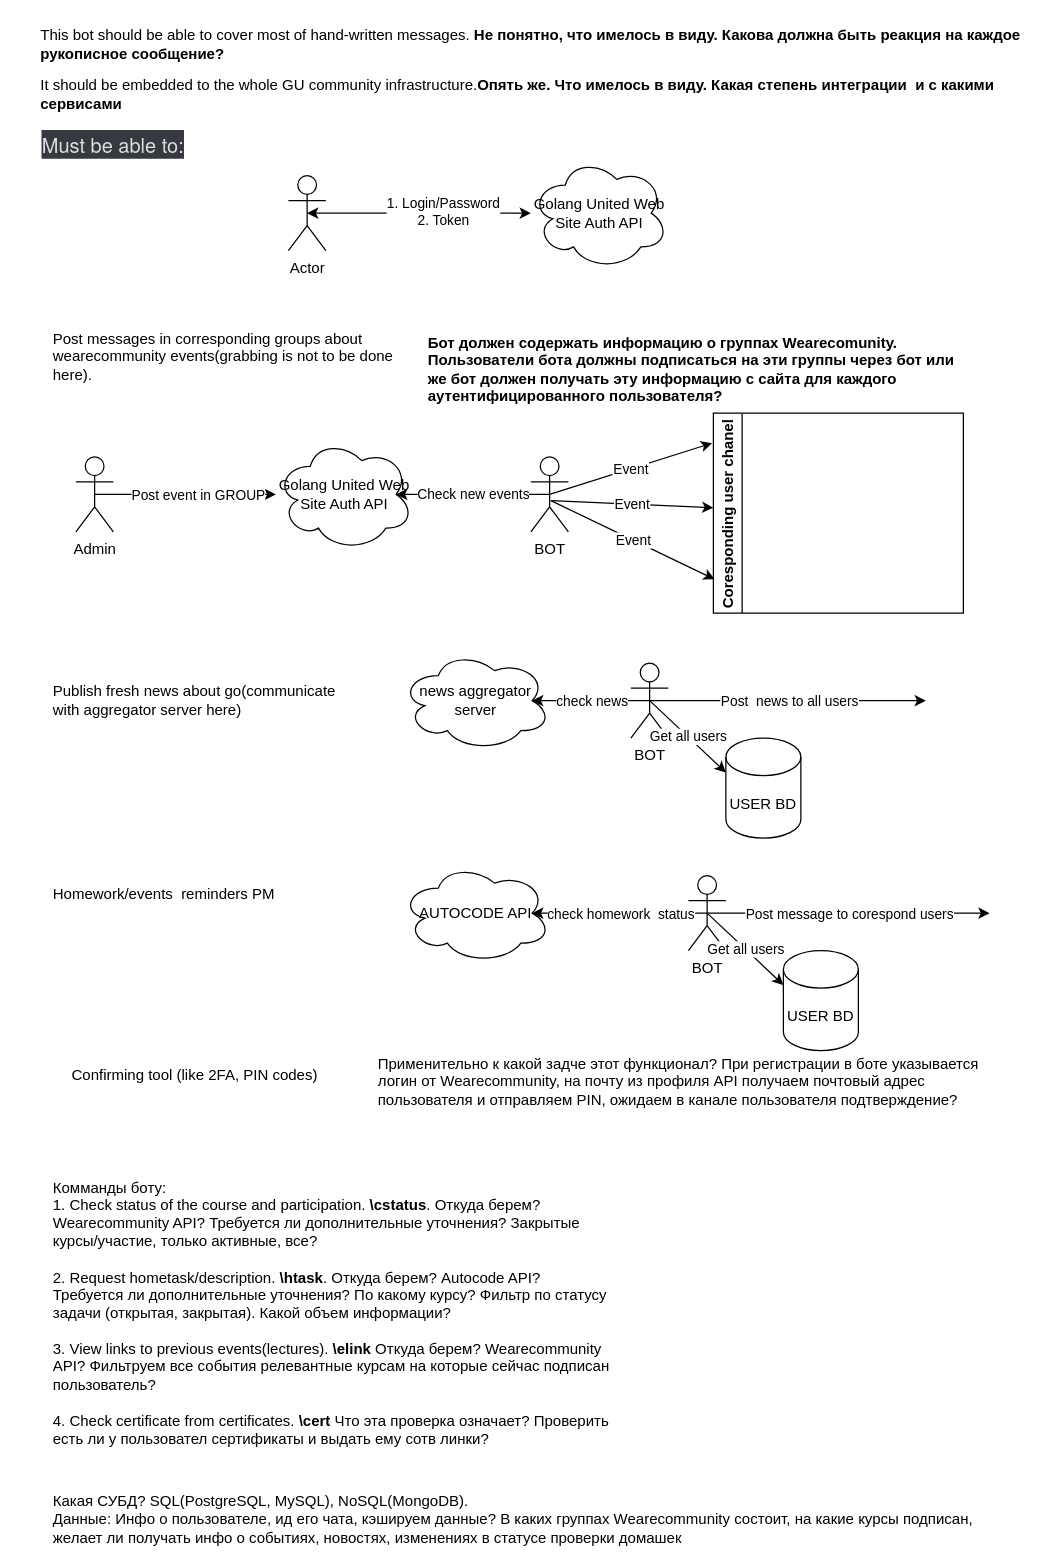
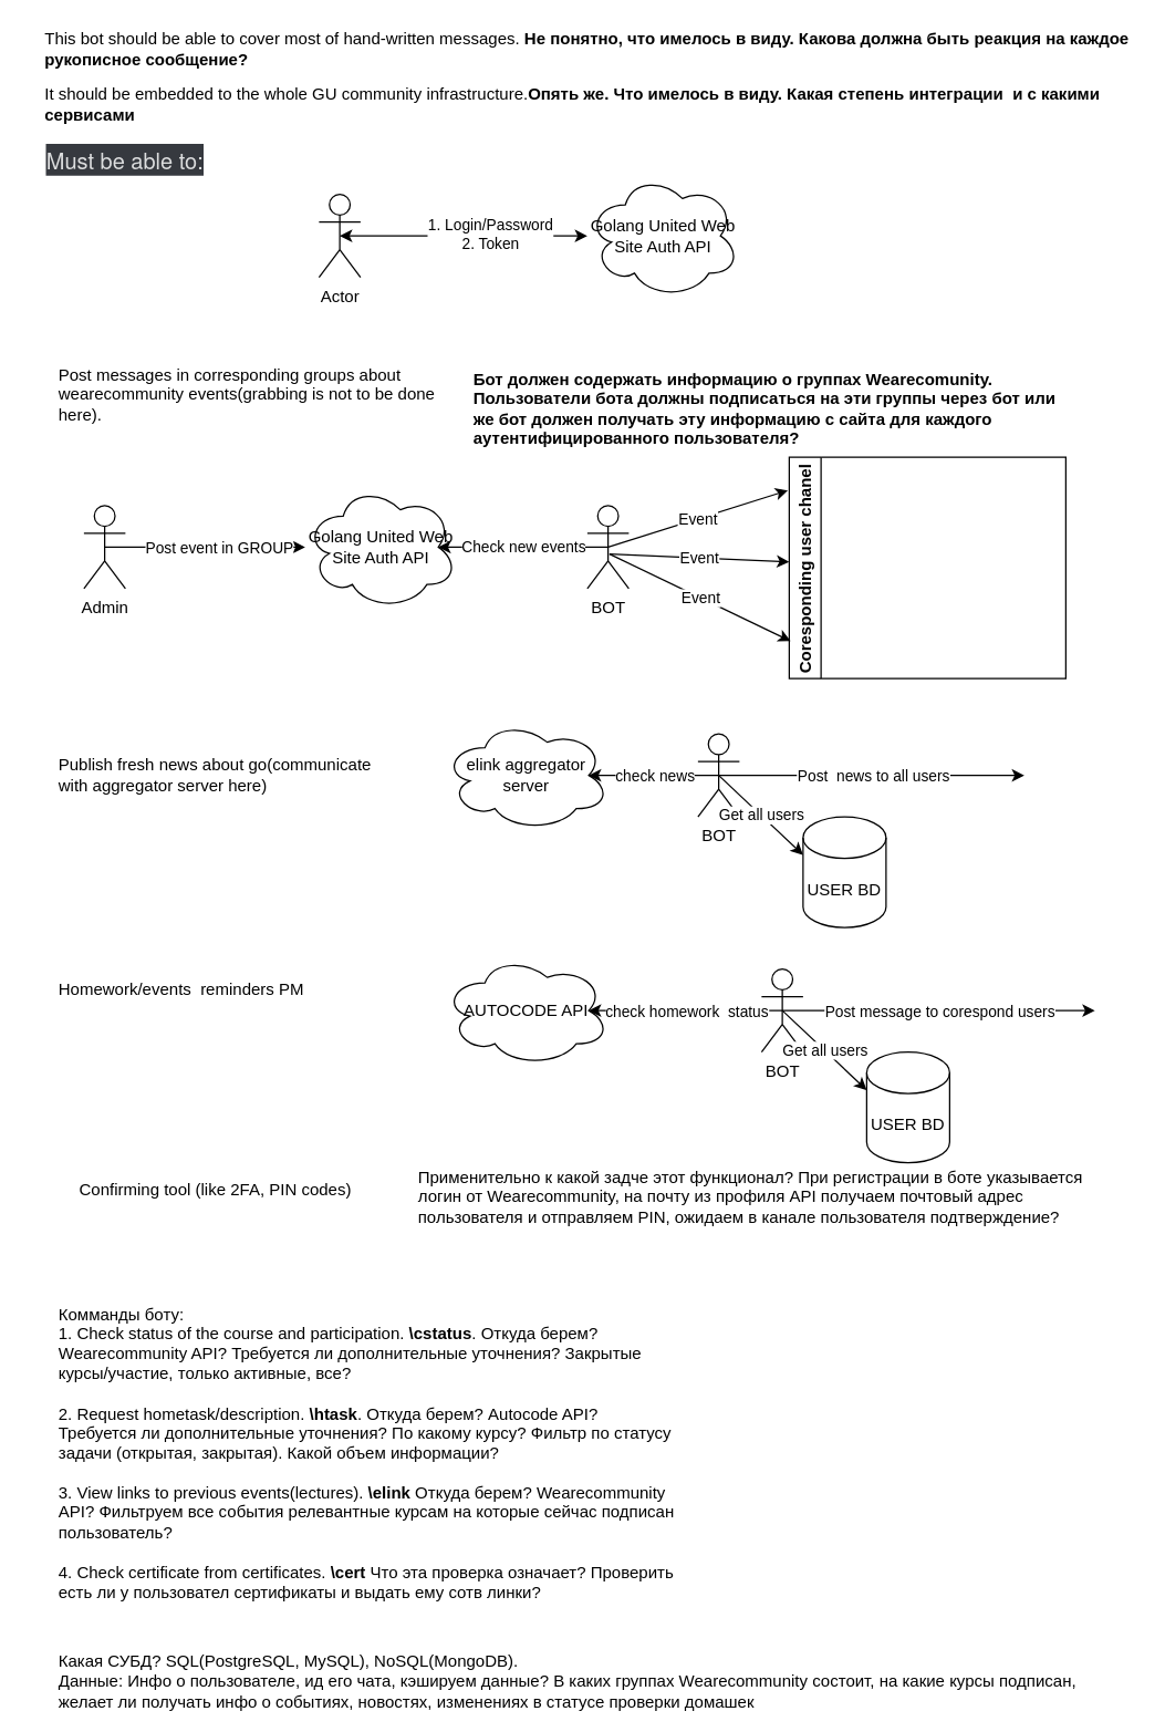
  <mxCell id="0" />
  <mxCell id="1" parent="0" />
  <mxCell id="2" value="This bot should be able to cover most of hand-written messages. &lt;b&gt;Не понятно, что имелось в виду. Какова должна быть реакция на каждое рукописное сообщение?&lt;/b&gt;" style="text;html=1;strokeColor=none;fillColor=none;align=left;verticalAlign=middle;whiteSpace=wrap;rounded=0;" vertex="1" parent="1"><mxGeometry x="30" y="20" width="790" height="30" as="geometry" /></mxCell>
  <mxCell id="3" value="It should be embedded to the whole GU community infrastructure.&lt;b&gt;Опять же. Что имелось в виду. Какая степень интеграции&amp;nbsp; и с какими сервисами&lt;/b&gt;" style="text;html=1;strokeColor=none;fillColor=none;align=left;verticalAlign=middle;whiteSpace=wrap;rounded=0;" vertex="1" parent="1"><mxGeometry x="30" y="60" width="790" height="30" as="geometry" /></mxCell>
  <mxCell id="4" value="&lt;span style=&quot;color: rgb(220, 221, 222); font-family: Whitney, &amp;quot;Helvetica Neue&amp;quot;, Helvetica, Arial, sans-serif; font-size: 16px; text-align: left; background-color: rgb(54, 57, 63);&quot;&gt;Must be able to:&lt;/span&gt;" style="text;html=1;strokeColor=none;fillColor=none;align=center;verticalAlign=middle;whiteSpace=wrap;rounded=0;" vertex="1" parent="1"><mxGeometry x="20" y="100" width="140" height="30" as="geometry" /></mxCell>
  <mxCell id="5" value="Golang United Web Site Auth API" style="ellipse;shape=cloud;whiteSpace=wrap;html=1;" vertex="1" parent="1"><mxGeometry x="424" y="125" width="110" height="90" as="geometry" /></mxCell>
  <mxCell id="6" value="Actor" style="shape=umlActor;verticalLabelPosition=bottom;verticalAlign=top;html=1;outlineConnect=0;" vertex="1" parent="1"><mxGeometry x="230" y="140" width="30" height="60" as="geometry" /></mxCell>
  <mxCell id="7" value="" style="endArrow=classic;startArrow=classic;html=1;rounded=0;exitX=0.5;exitY=0.5;exitDx=0;exitDy=0;exitPerimeter=0;" edge="1" parent="1" source="6" target="5"><mxGeometry width="50" height="50" relative="1" as="geometry"><mxPoint x="340" y="200" as="sourcePoint" /><mxPoint x="390" y="150" as="targetPoint" /></mxGeometry></mxCell>
  <mxCell id="8" value="1. Login/Password&lt;br&gt;2. Token" style="edgeLabel;html=1;align=center;verticalAlign=middle;resizable=0;points=[];" vertex="1" connectable="0" parent="7"><mxGeometry x="0.207" y="2" relative="1" as="geometry"><mxPoint as="offset" /></mxGeometry></mxCell>
  <mxCell id="9" value="Post messages in corresponding groups about wearecommunity events(grabbing is not to be done here)." style="text;html=1;strokeColor=none;fillColor=none;align=left;verticalAlign=middle;whiteSpace=wrap;rounded=0;" vertex="1" parent="1"><mxGeometry x="40" y="270" width="300" height="30" as="geometry" /></mxCell>
  <mxCell id="10" value="Бот должен содержать информацию о группах Wearecomunity. Пользователи бота должны подписаться на эти группы через бот или же бот должен получать эту информацию с сайта для каждого аутентифицированного пользователя?" style="text;html=1;strokeColor=none;fillColor=none;align=left;verticalAlign=middle;whiteSpace=wrap;rounded=0;fontStyle=1" vertex="1" parent="1"><mxGeometry x="340" y="260" width="440" height="70" as="geometry" /></mxCell>
  <mxCell id="11" value="Golang United Web Site Auth API" style="ellipse;shape=cloud;whiteSpace=wrap;html=1;" vertex="1" parent="1"><mxGeometry x="220" y="350" width="110" height="90" as="geometry" /></mxCell>
  <mxCell id="12" value="Admin" style="shape=umlActor;verticalLabelPosition=bottom;verticalAlign=top;html=1;outlineConnect=0;" vertex="1" parent="1"><mxGeometry x="60" y="365" width="30" height="60" as="geometry" /></mxCell>
  <mxCell id="13" value="" style="endArrow=classic;html=1;rounded=0;exitX=0.5;exitY=0.5;exitDx=0;exitDy=0;exitPerimeter=0;" edge="1" parent="1" source="12" target="11"><mxGeometry width="50" height="50" relative="1" as="geometry"><mxPoint x="340" y="320" as="sourcePoint" /><mxPoint x="390" y="270" as="targetPoint" /></mxGeometry></mxCell>
  <mxCell id="14" value="Post event in GROUP" style="edgeLabel;html=1;align=center;verticalAlign=middle;resizable=0;points=[];" vertex="1" connectable="0" parent="13"><mxGeometry x="0.131" relative="1" as="geometry"><mxPoint as="offset" /></mxGeometry></mxCell>
  <mxCell id="15" value="BOT" style="shape=umlActor;verticalLabelPosition=bottom;verticalAlign=top;html=1;outlineConnect=0;" vertex="1" parent="1"><mxGeometry x="424" y="365" width="30" height="60" as="geometry" /></mxCell>
  <mxCell id="16" value="Check new events" style="endArrow=classic;html=1;rounded=0;entryX=0.875;entryY=0.5;entryDx=0;entryDy=0;entryPerimeter=0;exitX=0.5;exitY=0.5;exitDx=0;exitDy=0;exitPerimeter=0;" edge="1" parent="1" source="15" target="11"><mxGeometry width="50" height="50" relative="1" as="geometry"><mxPoint x="340" y="350" as="sourcePoint" /><mxPoint x="390" y="300" as="targetPoint" /></mxGeometry></mxCell>
  <mxCell id="17" value="Coresponding user chanel" style="swimlane;horizontal=0;" vertex="1" parent="1"><mxGeometry x="570" y="330" width="200" height="160" as="geometry" /></mxCell>
  <mxCell id="18" value="Event" style="endArrow=classic;html=1;rounded=0;exitX=0.5;exitY=0.5;exitDx=0;exitDy=0;exitPerimeter=0;entryX=-0.005;entryY=0.15;entryDx=0;entryDy=0;entryPerimeter=0;" edge="1" parent="1" source="15" target="17"><mxGeometry relative="1" as="geometry"><mxPoint x="320" y="330" as="sourcePoint" /><mxPoint x="420" y="330" as="targetPoint" /></mxGeometry></mxCell>
  <mxCell id="19" value="Event" style="edgeLabel;resizable=0;html=1;align=center;verticalAlign=middle;" connectable="0" vertex="1" parent="18"><mxGeometry relative="1" as="geometry" /></mxCell>
  <mxCell id="20" value="" style="endArrow=classic;html=1;rounded=0;" edge="1" parent="1" target="17"><mxGeometry relative="1" as="geometry"><mxPoint x="440" y="400" as="sourcePoint" /><mxPoint x="579" y="364" as="targetPoint" /></mxGeometry></mxCell>
  <mxCell id="21" value="Event" style="edgeLabel;resizable=0;html=1;align=center;verticalAlign=middle;" connectable="0" vertex="1" parent="20"><mxGeometry relative="1" as="geometry" /></mxCell>
  <mxCell id="22" value="" style="endArrow=classic;html=1;rounded=0;entryX=0.005;entryY=0.831;entryDx=0;entryDy=0;entryPerimeter=0;" edge="1" parent="1" target="17"><mxGeometry relative="1" as="geometry"><mxPoint x="440" y="400" as="sourcePoint" /><mxPoint x="580" y="415.652" as="targetPoint" /></mxGeometry></mxCell>
  <mxCell id="23" value="Event" style="edgeLabel;resizable=0;html=1;align=center;verticalAlign=middle;" connectable="0" vertex="1" parent="22"><mxGeometry relative="1" as="geometry" /></mxCell>
  <mxCell id="24" value="Publish fresh news about go(communicate with aggregator server here)" style="text;html=1;strokeColor=none;fillColor=none;align=left;verticalAlign=middle;whiteSpace=wrap;rounded=0;" vertex="1" parent="1"><mxGeometry x="40" y="545" width="230" height="30" as="geometry" /></mxCell>
- <mxCell id="25" value="news aggregator server" style="ellipse;shape=cloud;whiteSpace=wrap;html=1;" vertex="1" parent="1"><mxGeometry x="320" y="520" width="120" height="80" as="geometry" /></mxCell>
+ <mxCell id="25" value="elink aggregator server" style="ellipse;shape=cloud;whiteSpace=wrap;html=1;" vertex="1" parent="1"><mxGeometry x="320" y="520" width="120" height="80" as="geometry" /></mxCell>
  <mxCell id="26" value="BOT" style="shape=umlActor;verticalLabelPosition=bottom;verticalAlign=top;html=1;outlineConnect=0;" vertex="1" parent="1"><mxGeometry x="504" y="530" width="30" height="60" as="geometry" /></mxCell>
  <mxCell id="27" value="" style="endArrow=classic;html=1;rounded=0;entryX=0.875;entryY=0.5;entryDx=0;entryDy=0;entryPerimeter=0;exitX=0.5;exitY=0.5;exitDx=0;exitDy=0;exitPerimeter=0;" edge="1" parent="1" source="26" target="25"><mxGeometry relative="1" as="geometry"><mxPoint x="340" y="470" as="sourcePoint" /><mxPoint x="440" y="470" as="targetPoint" /></mxGeometry></mxCell>
  <mxCell id="28" value="check news" style="edgeLabel;resizable=0;html=1;align=center;verticalAlign=middle;" connectable="0" vertex="1" parent="27"><mxGeometry relative="1" as="geometry" /></mxCell>
  <mxCell id="29" value="USER BD" style="shape=cylinder3;whiteSpace=wrap;html=1;boundedLbl=1;backgroundOutline=1;size=15;" vertex="1" parent="1"><mxGeometry x="580" y="590" width="60" height="80" as="geometry" /></mxCell>
  <mxCell id="30" value="" style="endArrow=classic;html=1;rounded=0;entryX=0;entryY=0;entryDx=0;entryDy=27.5;entryPerimeter=0;exitX=0.5;exitY=0.5;exitDx=0;exitDy=0;exitPerimeter=0;" edge="1" parent="1" source="26" target="29"><mxGeometry relative="1" as="geometry"><mxPoint x="340" y="470" as="sourcePoint" /><mxPoint x="440" y="470" as="targetPoint" /></mxGeometry></mxCell>
  <mxCell id="31" value="Get all users" style="edgeLabel;resizable=0;html=1;align=center;verticalAlign=middle;" connectable="0" vertex="1" parent="30"><mxGeometry relative="1" as="geometry" /></mxCell>
  <mxCell id="32" value="" style="endArrow=classic;html=1;rounded=0;exitX=0.5;exitY=0.5;exitDx=0;exitDy=0;exitPerimeter=0;" edge="1" parent="1" source="26"><mxGeometry relative="1" as="geometry"><mxPoint x="340" y="470" as="sourcePoint" /><mxPoint x="740" y="560" as="targetPoint" /></mxGeometry></mxCell>
  <mxCell id="33" value="Post&amp;nbsp; news to all users" style="edgeLabel;resizable=0;html=1;align=center;verticalAlign=middle;" connectable="0" vertex="1" parent="32"><mxGeometry relative="1" as="geometry" /></mxCell>
  <mxCell id="34" value="Homework/events&amp;nbsp; reminders PM" style="text;html=1;strokeColor=none;fillColor=none;align=left;verticalAlign=middle;whiteSpace=wrap;rounded=0;" vertex="1" parent="1"><mxGeometry x="40" y="700" width="190" height="30" as="geometry" /></mxCell>
  <mxCell id="35" value="AUTOCODE API" style="ellipse;shape=cloud;whiteSpace=wrap;html=1;" vertex="1" parent="1"><mxGeometry x="320" y="690" width="120" height="80" as="geometry" /></mxCell>
  <mxCell id="36" value="BOT" style="shape=umlActor;verticalLabelPosition=bottom;verticalAlign=top;html=1;outlineConnect=0;" vertex="1" parent="1"><mxGeometry x="550" y="700" width="30" height="60" as="geometry" /></mxCell>
  <mxCell id="37" value="USER BD" style="shape=cylinder3;whiteSpace=wrap;html=1;boundedLbl=1;backgroundOutline=1;size=15;" vertex="1" parent="1"><mxGeometry x="626" y="760" width="60" height="80" as="geometry" /></mxCell>
  <mxCell id="38" value="" style="endArrow=classic;html=1;rounded=0;entryX=0;entryY=0;entryDx=0;entryDy=27.5;entryPerimeter=0;exitX=0.5;exitY=0.5;exitDx=0;exitDy=0;exitPerimeter=0;" edge="1" parent="1" source="36" target="37"><mxGeometry relative="1" as="geometry"><mxPoint x="386" y="640" as="sourcePoint" /><mxPoint x="486" y="640" as="targetPoint" /></mxGeometry></mxCell>
  <mxCell id="39" value="Get all users" style="edgeLabel;resizable=0;html=1;align=center;verticalAlign=middle;" connectable="0" vertex="1" parent="38"><mxGeometry relative="1" as="geometry" /></mxCell>
  <mxCell id="40" value="" style="endArrow=classic;html=1;rounded=0;entryX=0.875;entryY=0.5;entryDx=0;entryDy=0;entryPerimeter=0;exitX=0.5;exitY=0.5;exitDx=0;exitDy=0;exitPerimeter=0;" edge="1" parent="1" source="36" target="35"><mxGeometry relative="1" as="geometry"><mxPoint x="532" y="740" as="sourcePoint" /><mxPoint x="438" y="740" as="targetPoint" /></mxGeometry></mxCell>
  <mxCell id="41" value="check homework&amp;nbsp; status" style="edgeLabel;resizable=0;html=1;align=center;verticalAlign=middle;" connectable="0" vertex="1" parent="40"><mxGeometry relative="1" as="geometry" /></mxCell>
  <mxCell id="42" value="" style="endArrow=classic;html=1;rounded=0;" edge="1" parent="1"><mxGeometry relative="1" as="geometry"><mxPoint x="565" y="730" as="sourcePoint" /><mxPoint x="791" y="730" as="targetPoint" /></mxGeometry></mxCell>
  <mxCell id="43" value="Post message to corespond users" style="edgeLabel;resizable=0;html=1;align=center;verticalAlign=middle;" connectable="0" vertex="1" parent="42"><mxGeometry relative="1" as="geometry" /></mxCell>
  <mxCell id="44" value="Confirming tool (like 2FA, PIN codes)" style="text;html=1;strokeColor=none;fillColor=none;align=left;verticalAlign=middle;whiteSpace=wrap;rounded=0;" vertex="1" parent="1"><mxGeometry x="55" y="845" width="210" height="30" as="geometry" /></mxCell>
  <mxCell id="45" value="Применительно к какой задче этот функционал? При регистрации в боте указывается логин от Wearecommunity, на почту из профиля API получаем почтовый адрес пользователя и отправляем PIN, ожидаем в канале пользователя подтверждение?" style="text;html=1;strokeColor=none;fillColor=none;align=left;verticalAlign=middle;whiteSpace=wrap;rounded=0;" vertex="1" parent="1"><mxGeometry x="300" y="850" width="510" height="30" as="geometry" /></mxCell>
  <mxCell id="46" value="Комманды боту:&lt;br&gt;1.&amp;nbsp;Check status of the course and participation. &lt;b&gt;\cstatus&lt;/b&gt;. Откуда берем? Wearecommunity API? Требуется ли дополнительные уточнения? Закрытые курсы/участие, только активные, все?&lt;br&gt;&lt;br&gt;2.&amp;nbsp;Request hometask/description. &lt;b&gt;\htask&lt;/b&gt;. Откуда берем? Autocode API? Требуется ли дополнительные уточнения? По какому курсу? Фильтр по статусу задачи (открытая, закрытая). Какой объем информации?&lt;br&gt;&lt;br&gt;3.&amp;nbsp;View links to previous events(lectures). &lt;b&gt;\elink&amp;nbsp;&lt;/b&gt;Откуда берем? Wearecommunity API? Фильтруем все события релевантные курсам на которые сейчас подписан пользователь?&lt;br&gt;&lt;br&gt;4.&amp;nbsp;Check certificate from certificates. &lt;b&gt;\cert&amp;nbsp;&lt;/b&gt;Что эта проверка означает? Проверить есть ли у пользовател сертификаты и выдать ему сотв линки?" style="text;html=1;strokeColor=none;fillColor=none;align=left;verticalAlign=middle;whiteSpace=wrap;rounded=0;" vertex="1" parent="1"><mxGeometry x="40" y="920" width="450" height="260" as="geometry" /></mxCell>
  <mxCell id="47" value="Какая СУБД? SQL(PostgreSQL, MySQL), NoSQL(MongoDB).&lt;br&gt;Данные: Инфо о пользователе, ид его чата, кэшируем данные? В каких группах Wearecommunity состоит, на какие курсы подписан, желает ли получать инфо о событиях, новостях, изменениях в статусе проверки домашек" style="text;html=1;strokeColor=none;fillColor=none;align=left;verticalAlign=middle;whiteSpace=wrap;rounded=0;" vertex="1" parent="1"><mxGeometry x="40" y="1200" width="740" height="30" as="geometry" /></mxCell>
